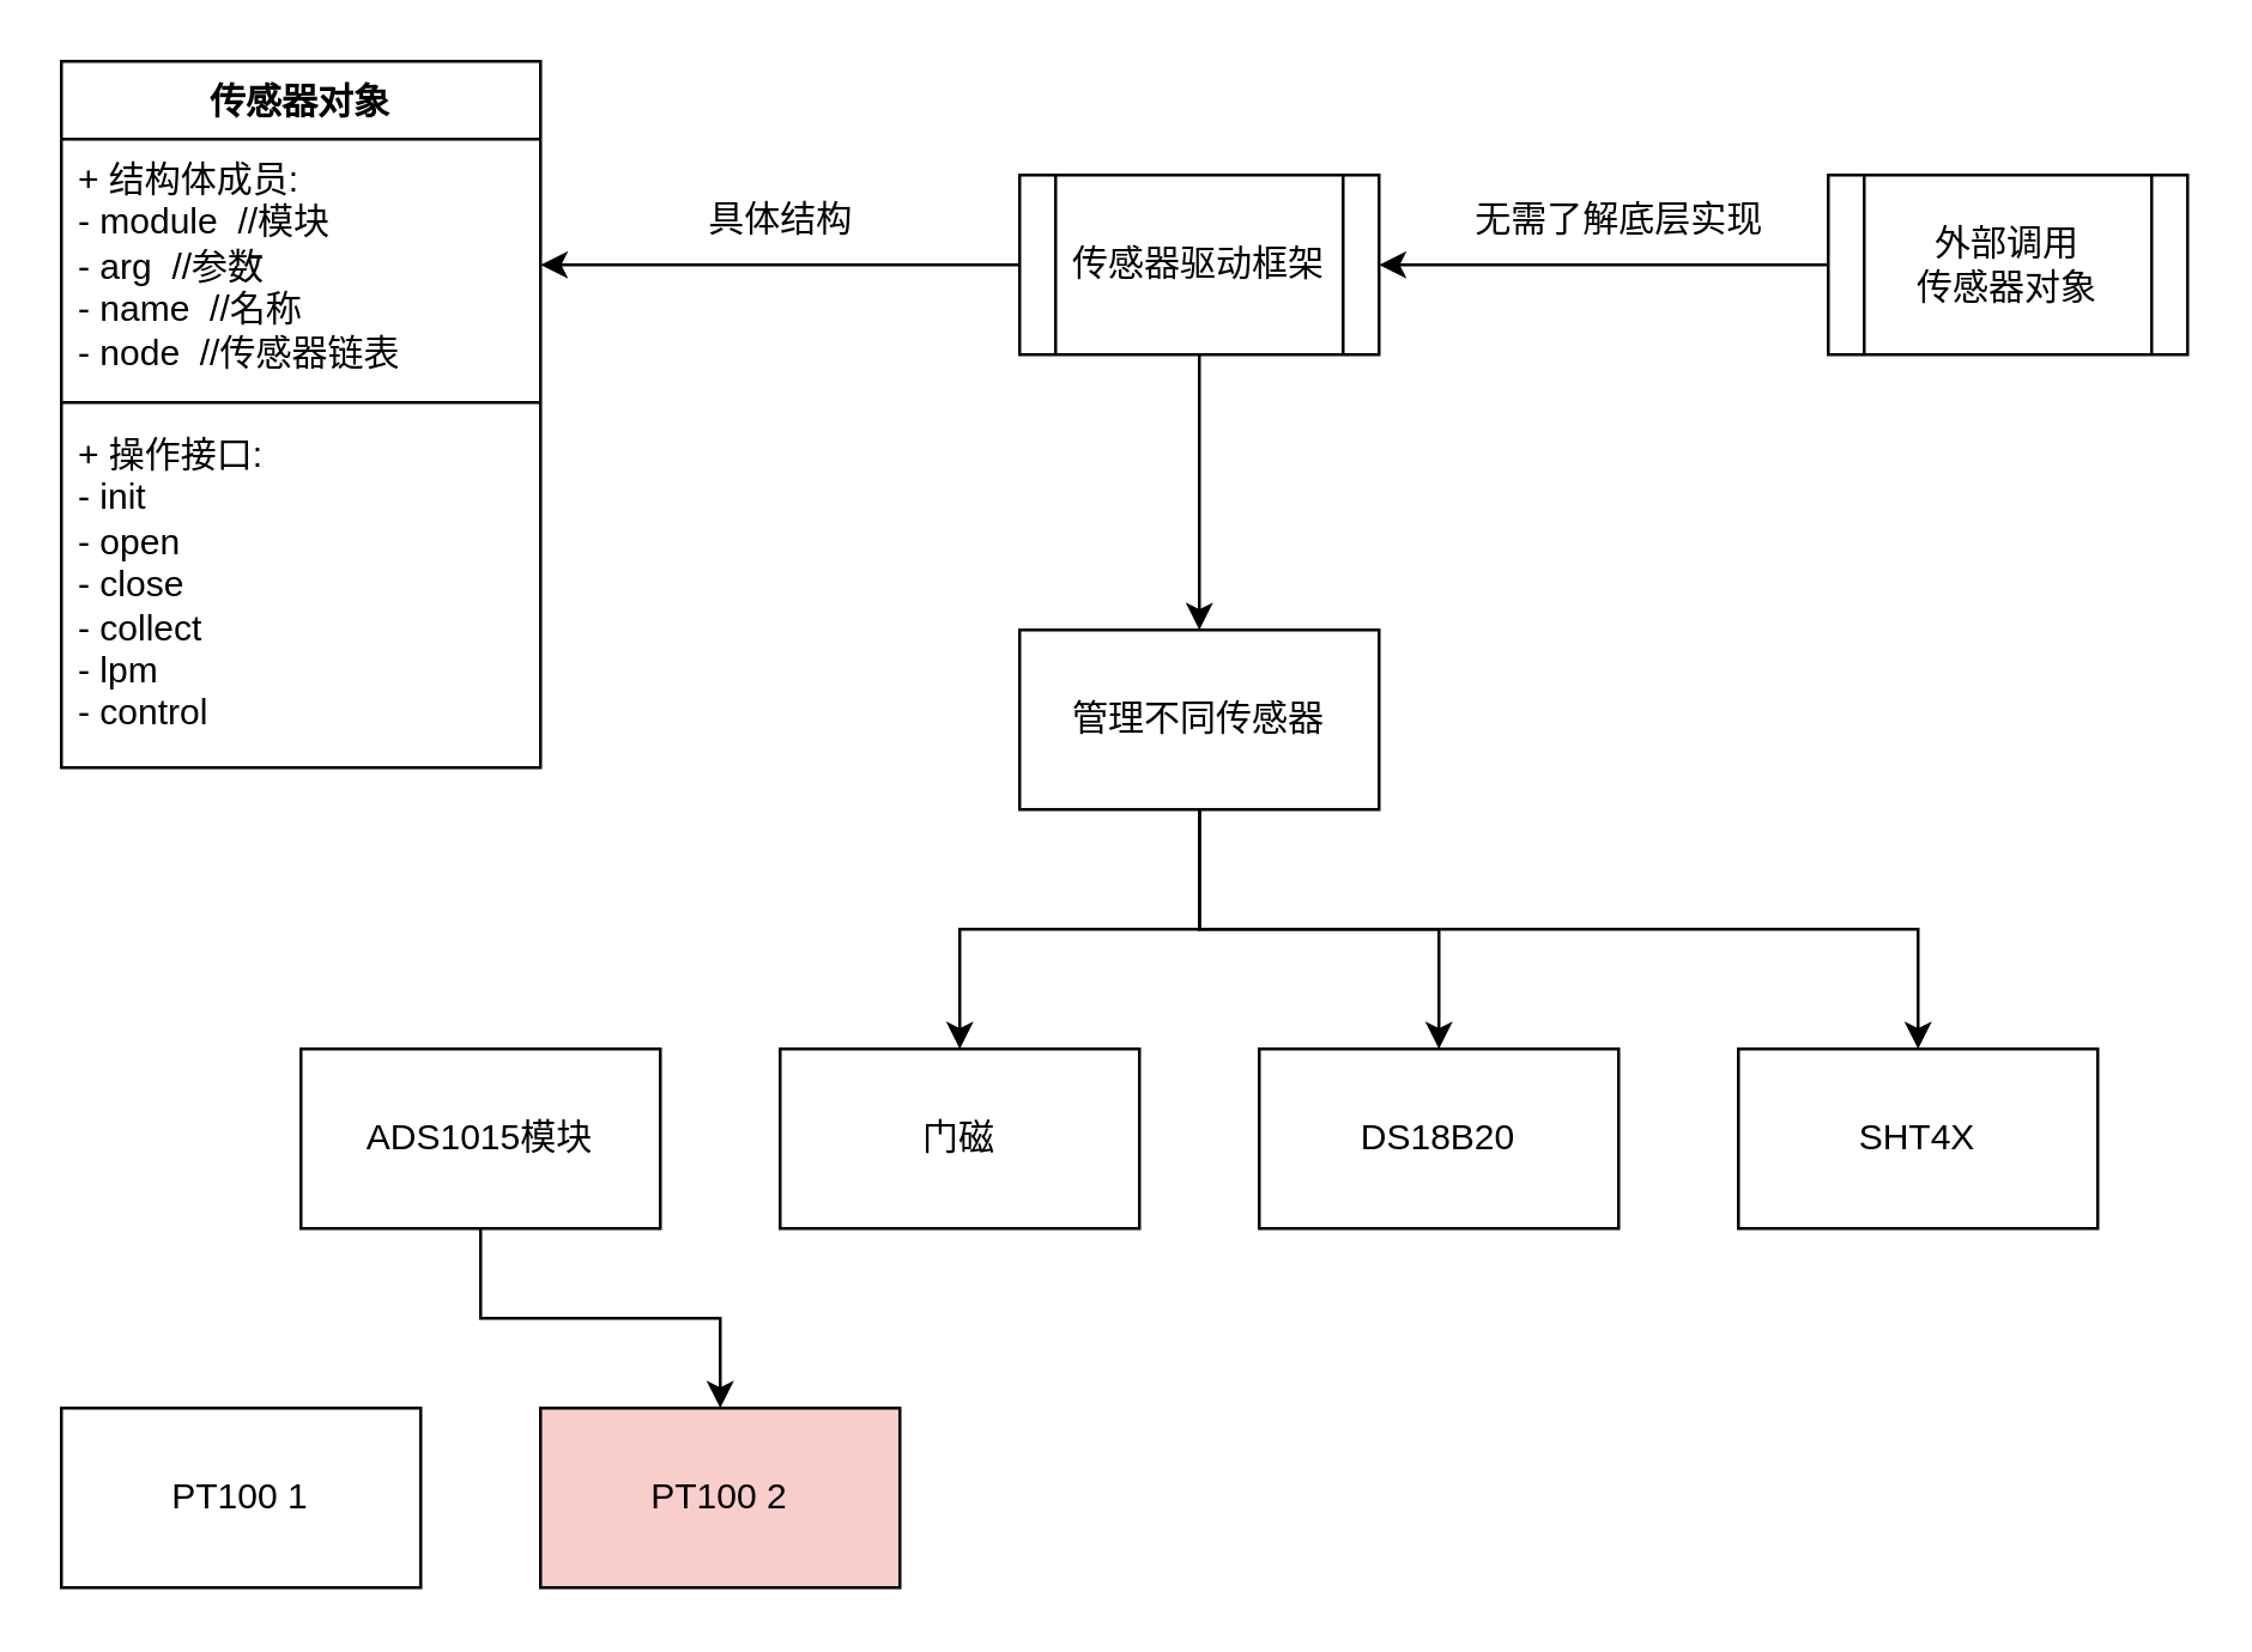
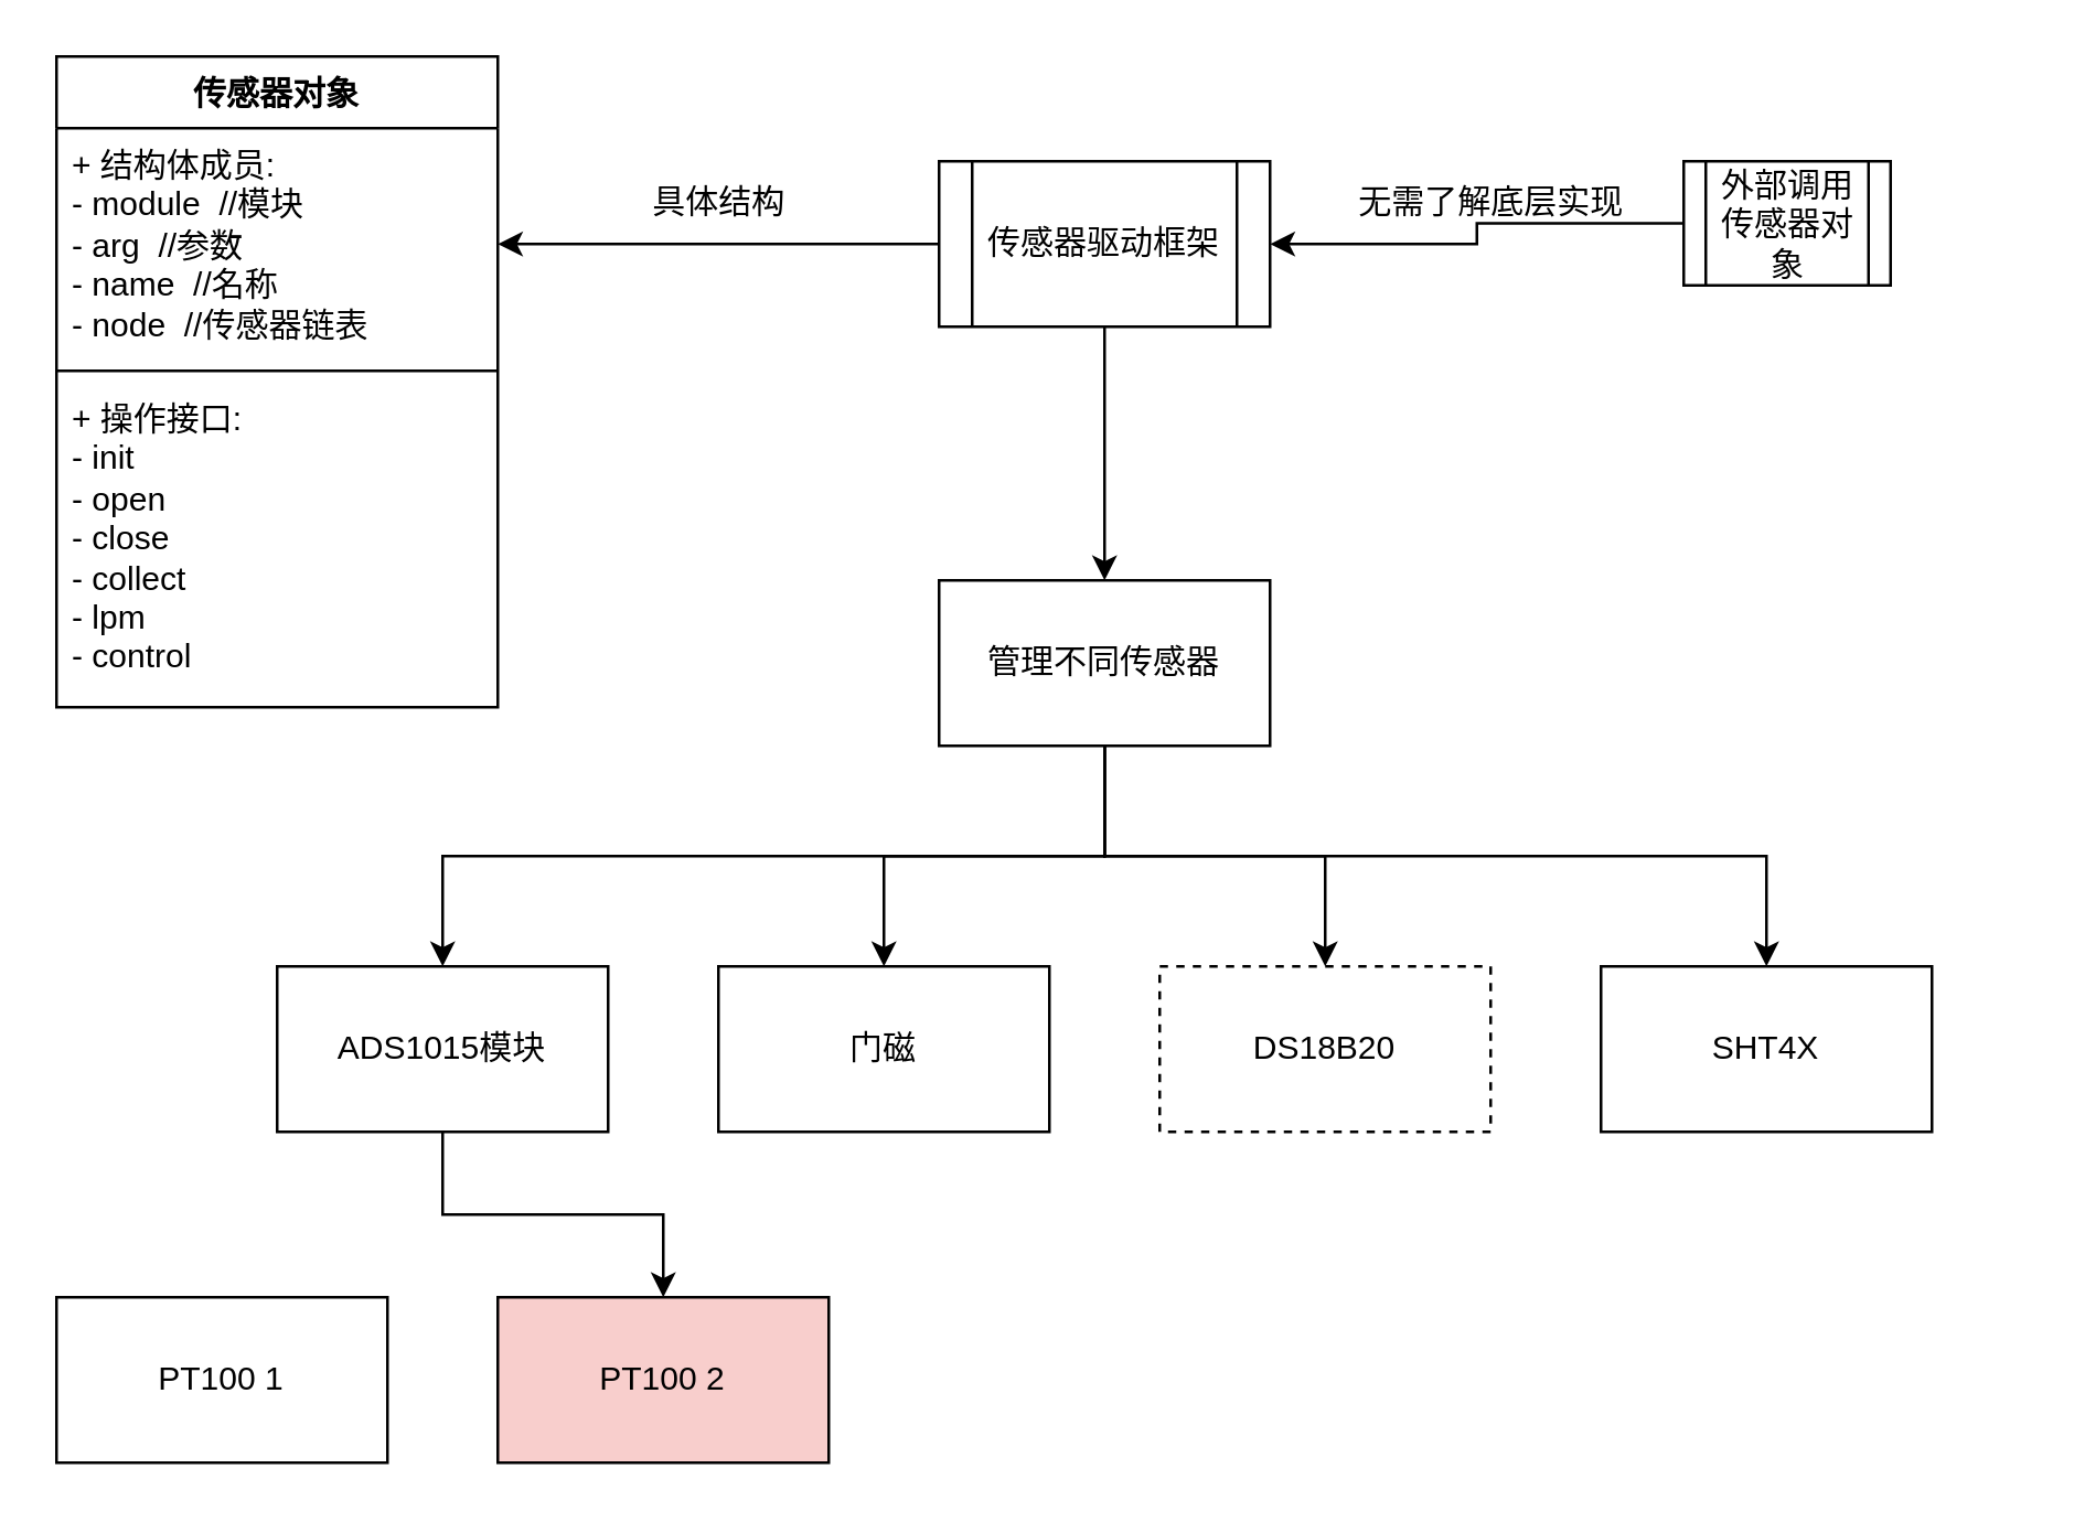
  <mxCell id="0" />
  <mxCell id="1" parent="0" />
  <mxCell id="2" value="传感器对象" style="swimlane;fontStyle=1;align=center;verticalAlign=top;childLayout=stackLayout;horizontal=1;startSize=26;horizontalStack=0;resizeParent=1;resizeParentMax=0;resizeLast=0;collapsible=1;marginBottom=0;whiteSpace=wrap;html=1;" vertex="1" parent="1"><mxGeometry width="160" height="236" as="geometry" x="20" y="20"><mxRectangle x="190" y="160" width="100" height="30" as="alternateBounds" /></mxGeometry></mxCell>
  <mxCell id="3" value="+ 结构体成员:&amp;nbsp;&lt;br&gt;- module &lt;span style=&quot;white-space: pre;&quot;&gt; &lt;/span&gt;//模块&lt;br&gt;- arg &lt;span style=&quot;white-space: pre;&quot;&gt; &lt;/span&gt;//参数&lt;br&gt;- name &lt;span style=&quot;white-space: pre;&quot;&gt; &lt;/span&gt;//名称&lt;br&gt;- node &lt;span style=&quot;white-space: pre;&quot;&gt; &lt;/span&gt;//传感器链表" style="text;strokeColor=none;fillColor=none;align=left;verticalAlign=top;spacingLeft=4;spacingRight=4;overflow=hidden;rotatable=0;points=[[0,0.5],[1,0.5]];portConstraint=eastwest;whiteSpace=wrap;html=1;" vertex="1" parent="2"><mxGeometry y="26" width="160" height="84" as="geometry" /></mxCell>
  <mxCell id="4" value="" style="line;strokeWidth=1;fillColor=none;align=left;verticalAlign=middle;spacingTop=-1;spacingLeft=3;spacingRight=3;rotatable=0;labelPosition=right;points=[];portConstraint=eastwest;strokeColor=inherit;" vertex="1" parent="2"><mxGeometry y="110" width="160" height="8" as="geometry" /></mxCell>
  <mxCell id="5" value="+ 操作接口:&amp;nbsp;&lt;br&gt;- init&lt;br&gt;- open&lt;br&gt;- close&lt;br&gt;- collect&lt;br&gt;- lpm&lt;br&gt;- control" style="text;strokeColor=none;fillColor=none;align=left;verticalAlign=top;spacingLeft=4;spacingRight=4;overflow=hidden;rotatable=0;points=[[0,0.5],[1,0.5]];portConstraint=eastwest;whiteSpace=wrap;html=1;" vertex="1" parent="2"><mxGeometry y="118" width="160" height="118" as="geometry" /></mxCell>
  <mxCell id="6" value="" style="edgeStyle=orthogonalEdgeStyle;rounded=0;orthogonalLoop=1;jettySize=auto;html=1;" edge="1" parent="1" source="8" target="13"><mxGeometry relative="1" as="geometry" /></mxCell>
  <mxCell id="7" style="edgeStyle=orthogonalEdgeStyle;rounded=0;orthogonalLoop=1;jettySize=auto;html=1;exitX=0;exitY=0.5;exitDx=0;exitDy=0;" edge="1" parent="1" source="8" target="3"><mxGeometry relative="1" as="geometry" /></mxCell>
  <mxCell id="8" value="传感器驱动框架" style="shape=process;whiteSpace=wrap;html=1;backgroundOutline=1;" vertex="1" parent="1"><mxGeometry x="340" y="58" width="120" height="60" as="geometry" /></mxCell>
  <mxCell id="9" style="edgeStyle=orthogonalEdgeStyle;rounded=0;orthogonalLoop=1;jettySize=auto;html=1;exitX=0.5;exitY=1;exitDx=0;exitDy=0;" edge="1" parent="1" source="13" target="15"><mxGeometry relative="1" as="geometry" /></mxCell>
+ <mxCell id="10" style="edgeStyle=orthogonalEdgeStyle;rounded=0;orthogonalLoop=1;jettySize=auto;html=1;exitX=0.5;exitY=1;exitDx=0;exitDy=0;entryX=0.5;entryY=0;entryDx=0;entryDy=0;" edge="1" parent="1" source="13" target="20"><mxGeometry relative="1" as="geometry" /></mxCell>
  <mxCell id="11" style="edgeStyle=orthogonalEdgeStyle;rounded=0;orthogonalLoop=1;jettySize=auto;html=1;exitX=0.5;exitY=1;exitDx=0;exitDy=0;entryX=0.5;entryY=0;entryDx=0;entryDy=0;" edge="1" parent="1" source="13" target="16"><mxGeometry relative="1" as="geometry" /></mxCell>
  <mxCell id="12" style="edgeStyle=orthogonalEdgeStyle;rounded=0;orthogonalLoop=1;jettySize=auto;html=1;exitX=0.5;exitY=1;exitDx=0;exitDy=0;" edge="1" parent="1" source="13" target="17"><mxGeometry relative="1" as="geometry" /></mxCell>
  <mxCell id="13" value="管理不同传感器" style="whiteSpace=wrap;html=1;" vertex="1" parent="1"><mxGeometry x="340" y="210" width="120" height="60" as="geometry" /></mxCell>
  <mxCell id="14" value="PT100 1" style="rounded=0;whiteSpace=wrap;html=1;" vertex="1" parent="1"><mxGeometry y="470" width="120" height="60" as="geometry" x="20" /></mxCell>
  <mxCell id="15" value="门磁" style="rounded=0;whiteSpace=wrap;html=1;" vertex="1" parent="1"><mxGeometry x="260" y="350" width="120" height="60" as="geometry" /></mxCell>
- <mxCell id="16" value="DS18B20" style="rounded=0;whiteSpace=wrap;html=1;" vertex="1" parent="1"><mxGeometry x="420" y="350" width="120" height="60" as="geometry" /></mxCell>
+ <mxCell id="16" value="DS18B20" style="rounded=0;whiteSpace=wrap;html=1;dashed=1;" vertex="1" parent="1"><mxGeometry x="420" y="350" width="120" height="60" as="geometry" /></mxCell>
  <mxCell id="17" value="SHT4X" style="rounded=0;whiteSpace=wrap;html=1;" vertex="1" parent="1"><mxGeometry x="580" y="350" width="120" height="60" as="geometry" /></mxCell>
  <mxCell id="18" value="PT100 2" style="rounded=0;whiteSpace=wrap;html=1;fillColor=#f8cecc;" vertex="1" parent="1"><mxGeometry x="180" y="470" width="120" height="60" as="geometry" /></mxCell>
  <mxCell id="19" style="edgeStyle=orthogonalEdgeStyle;rounded=0;orthogonalLoop=1;jettySize=auto;html=1;exitX=0.5;exitY=1;exitDx=0;exitDy=0;" edge="1" parent="1" source="20" target="18"><mxGeometry relative="1" as="geometry" /></mxCell>
  <mxCell id="20" value="ADS1015模块" style="rounded=0;whiteSpace=wrap;html=1;" vertex="1" parent="1"><mxGeometry x="100" y="350" width="120" height="60" as="geometry" /></mxCell>
  <mxCell id="21" style="edgeStyle=orthogonalEdgeStyle;rounded=0;orthogonalLoop=1;jettySize=auto;html=1;exitX=0;exitY=0.5;exitDx=0;exitDy=0;" edge="1" parent="1" source="22" target="8"><mxGeometry relative="1" as="geometry" /></mxCell>
- <mxCell id="22" value="外部调用&lt;br&gt;传感器对象" style="shape=process;whiteSpace=wrap;html=1;backgroundOutline=1;" vertex="1" parent="1"><mxGeometry x="610" y="58" width="120" height="60" as="geometry" /></mxCell>
+ <mxCell id="22" value="外部调用&lt;br&gt;传感器对象" style="shape=process;whiteSpace=wrap;html=1;backgroundOutline=1;" vertex="1" parent="1"><mxGeometry x="610" y="58" width="75" height="45" as="geometry" /></mxCell>
  <mxCell id="23" value="无需了解底层实现" style="text;html=1;align=center;verticalAlign=middle;resizable=0;points=[];autosize=1;strokeColor=none;fillColor=none;" vertex="1" parent="1"><mxGeometry x="480" y="58" width="120" height="30" as="geometry" /></mxCell>
  <mxCell id="24" value="具体结构" style="text;html=1;align=center;verticalAlign=middle;resizable=0;points=[];autosize=1;strokeColor=none;fillColor=none;" vertex="1" parent="1"><mxGeometry x="225" y="58" width="70" height="30" as="geometry" /></mxCell>
